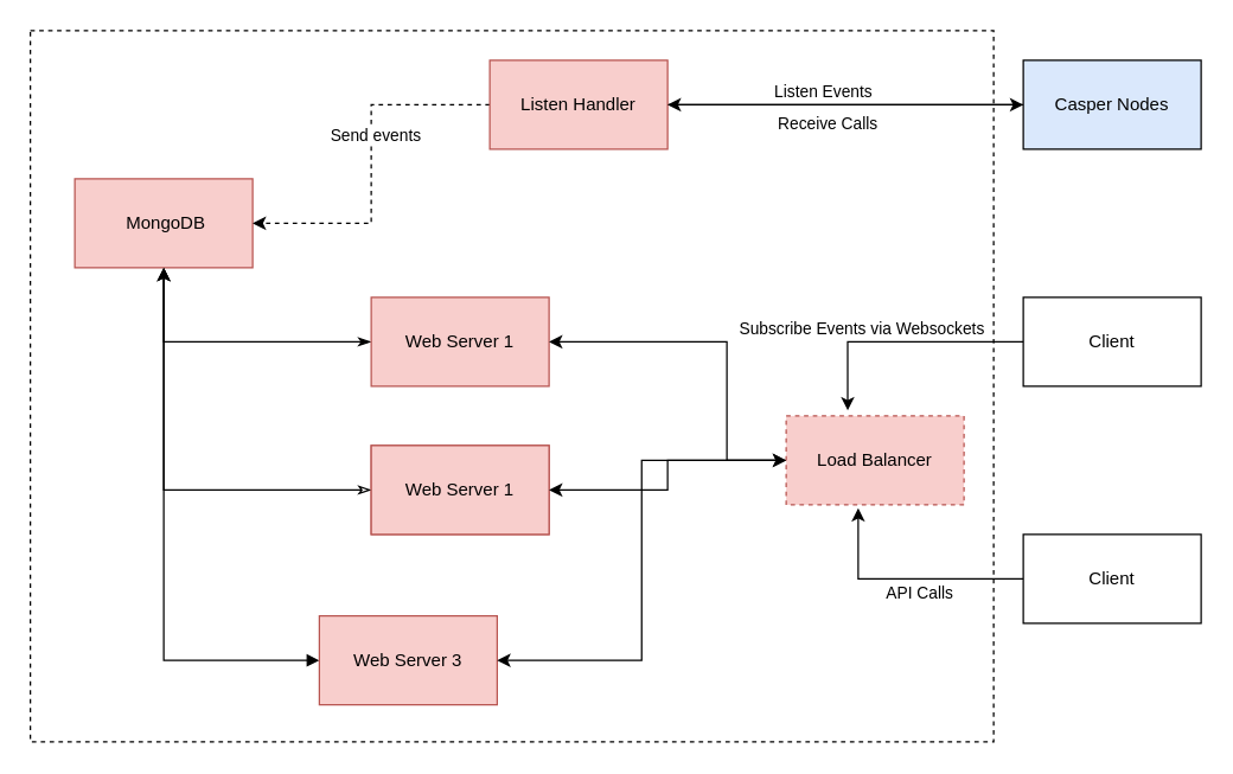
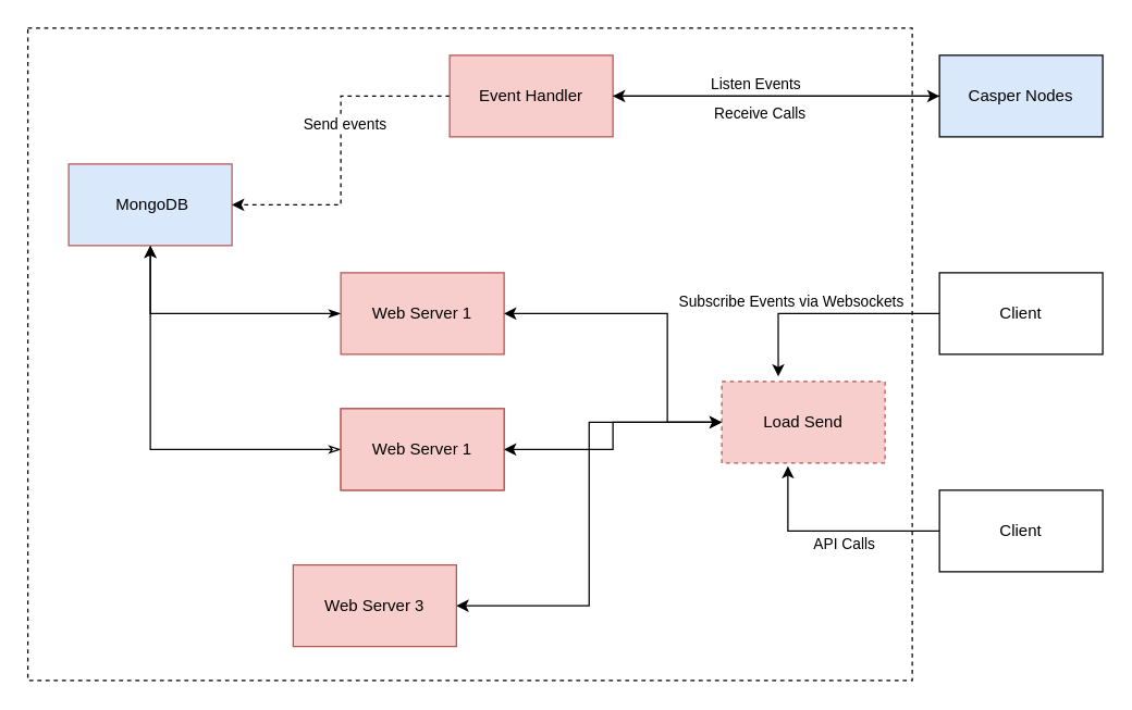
  <mxCell id="0" />
  <mxCell id="1" parent="0" />
  <mxCell id="2" value="" style="rounded=0;whiteSpace=wrap;html=1;dashed=1;fillColor=default;" vertex="1" parent="1"><mxGeometry x="20" y="20" width="650" height="480" as="geometry" /></mxCell>
- <mxCell id="3" value="&amp;nbsp;MongoDB" style="rounded=0;whiteSpace=wrap;html=1;fillColor=#f8cecc;strokeColor=#b85450;" vertex="1" parent="1"><mxGeometry x="50" y="120" width="120" height="60" as="geometry" /></mxCell>
+ <mxCell id="3" value="&amp;nbsp;MongoDB" style="rounded=0;whiteSpace=wrap;html=1;fillColor=#dae8fc;strokeColor=#b85450;" vertex="1" parent="1"><mxGeometry x="50" y="120" width="120" height="60" as="geometry" /></mxCell>
  <mxCell id="4" style="edgeStyle=orthogonalEdgeStyle;rounded=0;orthogonalLoop=1;jettySize=auto;html=1;exitX=0;exitY=0.5;exitDx=0;exitDy=0;entryX=1;entryY=0.5;entryDx=0;entryDy=0;dashed=1;" edge="1" parent="1" source="7" target="3"><mxGeometry relative="1" as="geometry" /></mxCell>
  <mxCell id="5" value="Send events" style="edgeLabel;html=1;align=center;verticalAlign=middle;resizable=0;points=[];" vertex="1" connectable="0" parent="4"><mxGeometry x="-0.167" y="2" relative="1" as="geometry"><mxPoint as="offset" /></mxGeometry></mxCell>
  <mxCell id="6" style="edgeStyle=orthogonalEdgeStyle;rounded=0;orthogonalLoop=1;jettySize=auto;html=1;" edge="1" parent="1" source="7" target="10"><mxGeometry relative="1" as="geometry" /></mxCell>
- <mxCell id="7" value="Listen Handler" style="rounded=0;whiteSpace=wrap;html=1;fillColor=#f8cecc;strokeColor=#b85450;" vertex="1" parent="1"><mxGeometry x="330" y="40" width="120" height="60" as="geometry" /></mxCell>
+ <mxCell id="7" value="Event Handler" style="rounded=0;whiteSpace=wrap;html=1;fillColor=#f8cecc;strokeColor=#b85450;" vertex="1" parent="1"><mxGeometry x="330" y="40" width="120" height="60" as="geometry" /></mxCell>
  <mxCell id="8" style="edgeStyle=orthogonalEdgeStyle;rounded=0;orthogonalLoop=1;jettySize=auto;html=1;entryX=1;entryY=0.5;entryDx=0;entryDy=0;" edge="1" parent="1" source="10" target="7"><mxGeometry relative="1" as="geometry" /></mxCell>
  <mxCell id="9" value="Listen Events" style="edgeLabel;html=1;align=center;verticalAlign=middle;resizable=0;points=[];" vertex="1" connectable="0" parent="8"><mxGeometry x="0.136" y="1" relative="1" as="geometry"><mxPoint y="-11" as="offset" /></mxGeometry></mxCell>
  <mxCell id="10" value="Casper Nodes" style="rounded=0;whiteSpace=wrap;html=1;fillColor=#dae8fc;" vertex="1" parent="1"><mxGeometry x="690" y="40" width="120" height="60" as="geometry" /></mxCell>
  <mxCell id="11" style="edgeStyle=orthogonalEdgeStyle;rounded=0;orthogonalLoop=1;jettySize=auto;html=1;exitX=0;exitY=0.5;exitDx=0;exitDy=0;entryX=0.5;entryY=1;entryDx=0;entryDy=0;strokeColor=default;startArrow=classicThin;startFill=1;" edge="1" parent="1" source="12" target="3"><mxGeometry relative="1" as="geometry" /></mxCell>
  <mxCell id="12" value="Web Server 1" style="rounded=0;whiteSpace=wrap;html=1;fillColor=#f8cecc;strokeColor=#b85450;" vertex="1" parent="1"><mxGeometry x="250" y="200" width="120" height="60" as="geometry" /></mxCell>
  <mxCell id="13" value="Web Server 1" style="rounded=0;whiteSpace=wrap;html=1;fillColor=#f8cecc;strokeColor=#b85450;" vertex="1" parent="1"><mxGeometry x="250" y="300" width="120" height="60" as="geometry" /></mxCell>
- <mxCell id="14" style="edgeStyle=orthogonalEdgeStyle;rounded=0;orthogonalLoop=1;jettySize=auto;html=1;startArrow=block;startFill=1;" edge="1" parent="1" source="15" target="3"><mxGeometry relative="1" as="geometry" /></mxCell>
  <mxCell id="15" value="Web Server 3" style="rounded=0;whiteSpace=wrap;html=1;fillColor=#f8cecc;strokeColor=#b85450;" vertex="1" parent="1"><mxGeometry x="215" y="415" width="120" height="60" as="geometry" /></mxCell>
  <mxCell id="16" value="Receive Calls" style="edgeLabel;html=1;align=center;verticalAlign=middle;resizable=0;points=[];" vertex="1" connectable="0" parent="1"><mxGeometry x="560" y="70" as="geometry"><mxPoint x="-3" y="12" as="offset" /></mxGeometry></mxCell>
  <mxCell id="17" style="edgeStyle=orthogonalEdgeStyle;rounded=0;orthogonalLoop=1;jettySize=auto;html=1;entryX=0.346;entryY=-0.062;entryDx=0;entryDy=0;entryPerimeter=0;" edge="1" parent="1" source="19" target="27"><mxGeometry relative="1" as="geometry" /></mxCell>
  <mxCell id="18" value="Subscribe Events via Websockets" style="edgeLabel;html=1;align=center;verticalAlign=middle;resizable=0;points=[];" vertex="1" connectable="0" parent="17"><mxGeometry x="-0.084" y="2" relative="1" as="geometry"><mxPoint x="-35" y="-12" as="offset" /></mxGeometry></mxCell>
  <mxCell id="19" value="Client" style="rounded=0;whiteSpace=wrap;html=1;" vertex="1" parent="1"><mxGeometry x="690" y="200" width="120" height="60" as="geometry" /></mxCell>
  <mxCell id="20" value="API Calls" style="edgeStyle=orthogonalEdgeStyle;rounded=0;orthogonalLoop=1;jettySize=auto;html=1;exitX=0;exitY=0.5;exitDx=0;exitDy=0;entryX=0.405;entryY=1.038;entryDx=0;entryDy=0;entryPerimeter=0;" edge="1" parent="1" source="21" target="27"><mxGeometry x="-0.12" y="10" relative="1" as="geometry"><mxPoint as="offset" /></mxGeometry></mxCell>
  <mxCell id="21" value="Client" style="rounded=0;whiteSpace=wrap;html=1;" vertex="1" parent="1"><mxGeometry x="690" y="360" width="120" height="60" as="geometry" /></mxCell>
  <mxCell id="22" style="edgeStyle=orthogonalEdgeStyle;rounded=0;orthogonalLoop=1;jettySize=auto;html=1;exitX=0;exitY=0.5;exitDx=0;exitDy=0;entryX=0.5;entryY=1;entryDx=0;entryDy=0;startArrow=classicThin;startFill=0;" edge="1" parent="1" source="23" target="3"><mxGeometry relative="1" as="geometry" /></mxCell>
  <mxCell id="23" value="Web Server 1" style="rounded=0;whiteSpace=wrap;html=1;fillColor=#f8cecc;strokeColor=#b85450;" vertex="1" parent="1"><mxGeometry x="250" y="300" width="120" height="60" as="geometry" /></mxCell>
  <mxCell id="24" style="edgeStyle=orthogonalEdgeStyle;rounded=0;orthogonalLoop=1;jettySize=auto;html=1;entryX=1;entryY=0.5;entryDx=0;entryDy=0;endArrow=classic;endFill=1;jumpStyle=line;startArrow=classic;startFill=1;" edge="1" parent="1" source="27" target="12"><mxGeometry relative="1" as="geometry"><Array as="points"><mxPoint x="490" y="310" /><mxPoint x="490" y="230" /></Array></mxGeometry></mxCell>
  <mxCell id="25" style="edgeStyle=orthogonalEdgeStyle;rounded=0;orthogonalLoop=1;jettySize=auto;html=1;entryX=1;entryY=0.5;entryDx=0;entryDy=0;" edge="1" parent="1" source="27" target="23"><mxGeometry relative="1" as="geometry"><mxPoint x="500" y="310" as="targetPoint" /></mxGeometry></mxCell>
  <mxCell id="26" style="edgeStyle=orthogonalEdgeStyle;rounded=0;orthogonalLoop=1;jettySize=auto;html=1;entryX=1;entryY=0.5;entryDx=0;entryDy=0;startArrow=classic;startFill=1;" edge="1" parent="1" source="27" target="15"><mxGeometry relative="1" as="geometry" /></mxCell>
- <mxCell id="27" value="Load Balancer" style="rounded=0;whiteSpace=wrap;html=1;fillColor=#f8cecc;strokeColor=#b85450;dashed=1;" vertex="1" parent="1"><mxGeometry x="530" y="280" width="120" height="60" as="geometry" /></mxCell>
+ <mxCell id="27" value="Load Send" style="rounded=0;whiteSpace=wrap;html=1;fillColor=#f8cecc;strokeColor=#b85450;dashed=1;" vertex="1" parent="1"><mxGeometry x="530" y="280" width="120" height="60" as="geometry" /></mxCell>
